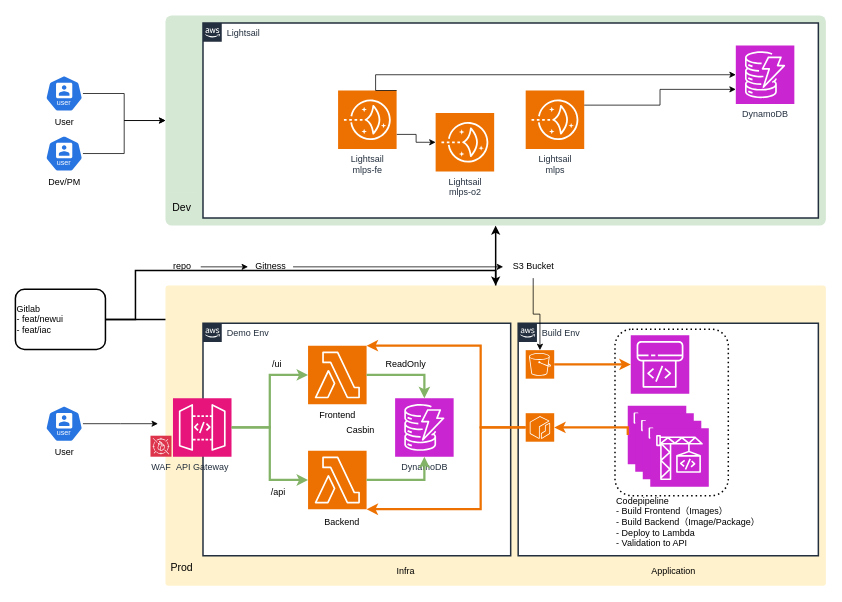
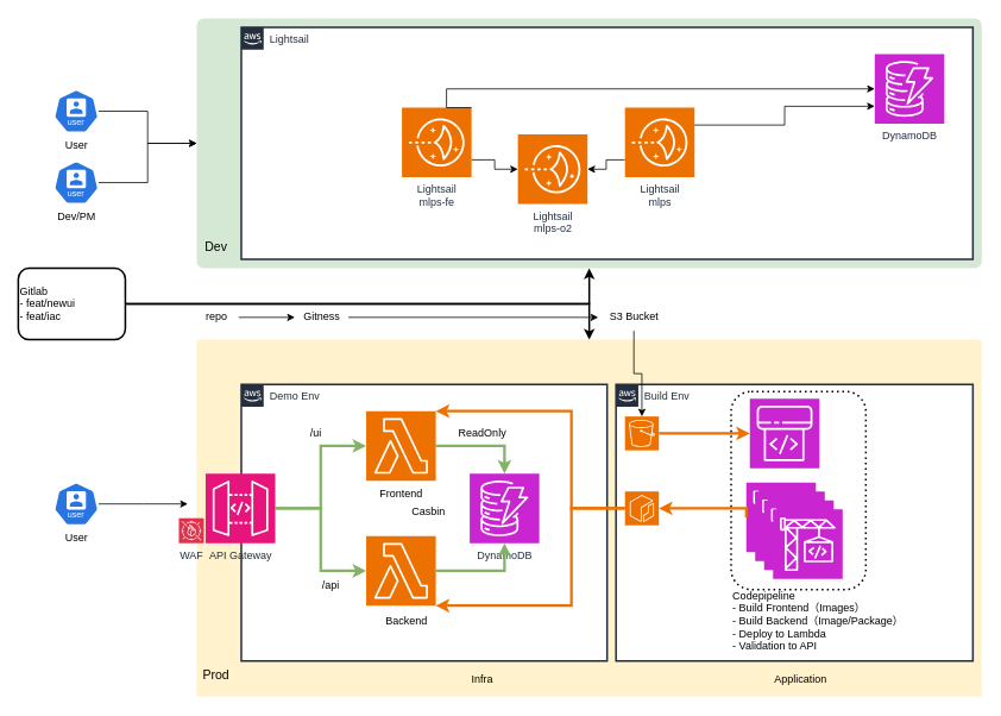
  <mxCell id="0" />
  <mxCell id="1" parent="0" />
  <mxCell id="2" style="edgeStyle=orthogonalEdgeStyle;rounded=0;orthogonalLoop=1;jettySize=auto;html=1;entryX=0.5;entryY=1;entryDx=0;entryDy=0;strokeWidth=2;" edge="1" parent="1" source="4" target="5"><mxGeometry relative="1" as="geometry" /></mxCell>
  <mxCell id="3" style="edgeStyle=orthogonalEdgeStyle;rounded=0;orthogonalLoop=1;jettySize=auto;html=1;entryX=0.5;entryY=0;entryDx=0;entryDy=0;strokeWidth=2;" edge="1" parent="1" source="4" target="6"><mxGeometry relative="1" as="geometry" /></mxCell>
- <mxCell id="4" value="&lt;div style=&quot;text-align: justify;&quot;&gt;&lt;span style=&quot;background-color: initial;&quot;&gt;Gitlab&lt;/span&gt;&lt;/div&gt;&lt;div style=&quot;text-align: justify;&quot;&gt;- feat/newui&lt;/div&gt;&lt;div style=&quot;text-align: justify;&quot;&gt;- feat/iac&lt;/div&gt;" style="rounded=1;whiteSpace=wrap;html=1;strokeWidth=2;align=left;" vertex="1" parent="1"><mxGeometry x="20" y="385" width="120" height="80" as="geometry" /></mxCell>
+ <mxCell id="4" value="&lt;div style=&quot;text-align: justify;&quot;&gt;&lt;span style=&quot;background-color: initial;&quot;&gt;Gitlab&lt;/span&gt;&lt;/div&gt;&lt;div style=&quot;text-align: justify;&quot;&gt;- feat/newui&lt;/div&gt;&lt;div style=&quot;text-align: justify;&quot;&gt;- feat/iac&lt;/div&gt;" style="rounded=1;whiteSpace=wrap;html=1;strokeWidth=2;align=left;" vertex="1" parent="1"><mxGeometry x="20" y="300" width="120" height="80" as="geometry" /></mxCell>
  <mxCell id="5" value="" style="rounded=1;whiteSpace=wrap;html=1;strokeWidth=2;arcSize=3;fillColor=#d5e8d4;strokeColor=none;" vertex="1" parent="1"><mxGeometry x="220" y="20" width="880" height="280" as="geometry" /></mxCell>
  <mxCell id="6" value="" style="rounded=1;whiteSpace=wrap;html=1;strokeWidth=2;arcSize=1;fillColor=#fff2cc;strokeColor=none;" vertex="1" parent="1"><mxGeometry x="220" y="380" width="880" height="400" as="geometry" /></mxCell>
  <mxCell id="7" value="&lt;font style=&quot;font-size: 14px;&quot;&gt;Prod&lt;/font&gt;" style="rounded=0;whiteSpace=wrap;html=1;strokeColor=none;fillColor=#fff2cc;" vertex="1" parent="1"><mxGeometry x="222" y="736" width="40" height="40" as="geometry" /></mxCell>
  <mxCell id="8" value="&lt;font style=&quot;font-size: 14px;&quot;&gt;Dev&lt;/font&gt;" style="rounded=0;whiteSpace=wrap;html=1;strokeColor=none;fillColor=#d5e8d4;" vertex="1" parent="1"><mxGeometry x="222" y="256" width="40" height="40" as="geometry" /></mxCell>
  <mxCell id="9" value="Demo Env" style="points=[[0,0],[0.25,0],[0.5,0],[0.75,0],[1,0],[1,0.25],[1,0.5],[1,0.75],[1,1],[0.75,1],[0.5,1],[0.25,1],[0,1],[0,0.75],[0,0.5],[0,0.25]];outlineConnect=0;gradientColor=none;html=1;whiteSpace=wrap;fontSize=12;fontStyle=0;container=1;pointerEvents=0;collapsible=0;recursiveResize=0;shape=mxgraph.aws4.group;grIcon=mxgraph.aws4.group_aws_cloud_alt;strokeColor=#232F3E;fillColor=default;verticalAlign=top;align=left;spacingLeft=30;fontColor=#232F3E;dashed=0;strokeWidth=2;" vertex="1" parent="1"><mxGeometry x="270" y="430" width="410" height="310" as="geometry" /></mxCell>
  <mxCell id="10" value="" style="sketch=0;points=[[0,0,0],[0.25,0,0],[0.5,0,0],[0.75,0,0],[1,0,0],[0,1,0],[0.25,1,0],[0.5,1,0],[0.75,1,0],[1,1,0],[0,0.25,0],[0,0.5,0],[0,0.75,0],[1,0.25,0],[1,0.5,0],[1,0.75,0]];outlineConnect=0;fontColor=#232F3E;fillColor=#ED7100;strokeColor=#ffffff;dashed=0;verticalLabelPosition=bottom;verticalAlign=top;align=center;html=1;fontSize=12;fontStyle=0;aspect=fixed;shape=mxgraph.aws4.resourceIcon;resIcon=mxgraph.aws4.lambda;" vertex="1" parent="9"><mxGeometry x="140" y="170" width="78" height="78" as="geometry" /></mxCell>
  <mxCell id="11" value="DynamoDB" style="sketch=0;points=[[0,0,0],[0.25,0,0],[0.5,0,0],[0.75,0,0],[1,0,0],[0,1,0],[0.25,1,0],[0.5,1,0],[0.75,1,0],[1,1,0],[0,0.25,0],[0,0.5,0],[0,0.75,0],[1,0.25,0],[1,0.5,0],[1,0.75,0]];outlineConnect=0;fontColor=#232F3E;fillColor=#C925D1;strokeColor=#ffffff;dashed=0;verticalLabelPosition=bottom;verticalAlign=top;align=center;html=1;fontSize=12;fontStyle=0;aspect=fixed;shape=mxgraph.aws4.resourceIcon;resIcon=mxgraph.aws4.dynamodb;" vertex="1" parent="9"><mxGeometry x="256" y="100" width="78" height="78" as="geometry" /></mxCell>
  <mxCell id="12" value="" style="sketch=0;points=[[0,0,0],[0.25,0,0],[0.5,0,0],[0.75,0,0],[1,0,0],[0,1,0],[0.25,1,0],[0.5,1,0],[0.75,1,0],[1,1,0],[0,0.25,0],[0,0.5,0],[0,0.75,0],[1,0.25,0],[1,0.5,0],[1,0.75,0]];outlineConnect=0;fontColor=#232F3E;fillColor=#ED7100;strokeColor=#ffffff;dashed=0;verticalLabelPosition=bottom;verticalAlign=top;align=center;html=1;fontSize=12;fontStyle=0;aspect=fixed;shape=mxgraph.aws4.resourceIcon;resIcon=mxgraph.aws4.lambda;" vertex="1" parent="9"><mxGeometry x="140" y="30" width="78" height="78" as="geometry" /></mxCell>
  <mxCell id="13" style="edgeStyle=orthogonalEdgeStyle;rounded=0;orthogonalLoop=1;jettySize=auto;html=1;entryX=0.5;entryY=0;entryDx=0;entryDy=0;entryPerimeter=0;fillColor=#d5e8d4;strokeColor=#82b366;strokeWidth=3;" edge="1" parent="9" source="12" target="11"><mxGeometry relative="1" as="geometry" /></mxCell>
  <mxCell id="14" style="edgeStyle=orthogonalEdgeStyle;rounded=0;orthogonalLoop=1;jettySize=auto;html=1;entryX=0.5;entryY=1;entryDx=0;entryDy=0;entryPerimeter=0;fillColor=#d5e8d4;strokeColor=#82b366;strokeWidth=3;" edge="1" parent="9" source="10" target="11"><mxGeometry relative="1" as="geometry" /></mxCell>
  <mxCell id="15" value="Frontend" style="text;html=1;align=center;verticalAlign=middle;resizable=0;points=[];autosize=1;strokeColor=none;fillColor=none;" vertex="1" parent="9"><mxGeometry x="144" y="108" width="70" height="30" as="geometry" /></mxCell>
- <mxCell id="16" value="/ui&amp;nbsp;" style="text;html=1;align=center;verticalAlign=middle;resizable=0;points=[];autosize=1;strokeColor=none;fillColor=none;" vertex="1" parent="9"><mxGeometry x="80" y="40" width="40" height="30" as="geometry" /></mxCell>
+ <mxCell id="16" value="/ui&amp;nbsp;" style="text;html=1;align=center;verticalAlign=middle;resizable=0;points=[];autosize=1;strokeColor=none;fillColor=none;" vertex="1" parent="9"><mxGeometry x="65" y="40" width="40" height="30" as="geometry" /></mxCell>
  <mxCell id="17" value="/api" style="text;html=1;align=center;verticalAlign=middle;resizable=0;points=[];autosize=1;strokeColor=none;fillColor=none;" vertex="1" parent="9"><mxGeometry x="80" y="210" width="40" height="30" as="geometry" /></mxCell>
  <mxCell id="18" value="Lightsail" style="points=[[0,0],[0.25,0],[0.5,0],[0.75,0],[1,0],[1,0.25],[1,0.5],[1,0.75],[1,1],[0.75,1],[0.5,1],[0.25,1],[0,1],[0,0.75],[0,0.5],[0,0.25]];outlineConnect=0;gradientColor=none;html=1;whiteSpace=wrap;fontSize=12;fontStyle=0;container=1;pointerEvents=0;collapsible=0;recursiveResize=0;shape=mxgraph.aws4.group;grIcon=mxgraph.aws4.group_aws_cloud_alt;strokeColor=#232F3E;fillColor=default;verticalAlign=top;align=left;spacingLeft=30;fontColor=#232F3E;dashed=0;strokeWidth=2;" vertex="1" parent="1"><mxGeometry x="270" y="30" width="820" height="260" as="geometry" /></mxCell>
+ <mxCell id="19" style="edgeStyle=orthogonalEdgeStyle;rounded=0;orthogonalLoop=1;jettySize=auto;html=1;exitX=0;exitY=0.75;exitDx=0;exitDy=0;exitPerimeter=0;" edge="1" parent="18" source="20" target="21"><mxGeometry relative="1" as="geometry" /></mxCell>
  <mxCell id="20" value="Lightsail&lt;div&gt;mlps&lt;/div&gt;" style="sketch=0;points=[[0,0,0],[0.25,0,0],[0.5,0,0],[0.75,0,0],[1,0,0],[0,1,0],[0.25,1,0],[0.5,1,0],[0.75,1,0],[1,1,0],[0,0.25,0],[0,0.5,0],[0,0.75,0],[1,0.25,0],[1,0.5,0],[1,0.75,0]];outlineConnect=0;fontColor=#232F3E;fillColor=#ED7100;strokeColor=#ffffff;dashed=0;verticalLabelPosition=bottom;verticalAlign=top;align=center;html=1;fontSize=12;fontStyle=0;aspect=fixed;shape=mxgraph.aws4.resourceIcon;resIcon=mxgraph.aws4.lightsail;" vertex="1" parent="18"><mxGeometry x="430" y="90" width="78" height="78" as="geometry" /></mxCell>
  <mxCell id="21" value="Lightsail&lt;div&gt;mlps-o2&lt;/div&gt;" style="sketch=0;points=[[0,0,0],[0.25,0,0],[0.5,0,0],[0.75,0,0],[1,0,0],[0,1,0],[0.25,1,0],[0.5,1,0],[0.75,1,0],[1,1,0],[0,0.25,0],[0,0.5,0],[0,0.75,0],[1,0.25,0],[1,0.5,0],[1,0.75,0]];outlineConnect=0;fontColor=#232F3E;fillColor=#ED7100;strokeColor=#ffffff;dashed=0;verticalLabelPosition=bottom;verticalAlign=top;align=center;html=1;fontSize=12;fontStyle=0;aspect=fixed;shape=mxgraph.aws4.resourceIcon;resIcon=mxgraph.aws4.lightsail;" vertex="1" parent="18"><mxGeometry x="310" y="120" width="78" height="78" as="geometry" /></mxCell>
  <mxCell id="22" style="edgeStyle=orthogonalEdgeStyle;rounded=0;orthogonalLoop=1;jettySize=auto;html=1;" edge="1" parent="1" source="23" target="5"><mxGeometry relative="1" as="geometry" /></mxCell>
  <mxCell id="23" value="User" style="aspect=fixed;sketch=0;html=1;dashed=0;whitespace=wrap;verticalLabelPosition=bottom;verticalAlign=top;fillColor=#2875E2;strokeColor=#ffffff;points=[[0.005,0.63,0],[0.1,0.2,0],[0.9,0.2,0],[0.5,0,0],[0.995,0.63,0],[0.72,0.99,0],[0.5,1,0],[0.28,0.99,0]];shape=mxgraph.kubernetes.icon2;kubernetesLabel=1;prIcon=user" vertex="1" parent="1"><mxGeometry x="60" y="100" width="50" height="48" as="geometry" /></mxCell>
  <mxCell id="24" style="edgeStyle=orthogonalEdgeStyle;rounded=0;orthogonalLoop=1;jettySize=auto;html=1;" edge="1" parent="1" source="25" target="5"><mxGeometry relative="1" as="geometry" /></mxCell>
  <mxCell id="25" value="Dev/PM" style="aspect=fixed;sketch=0;html=1;dashed=0;whitespace=wrap;verticalLabelPosition=bottom;verticalAlign=top;fillColor=#2875E2;strokeColor=#ffffff;points=[[0.005,0.63,0],[0.1,0.2,0],[0.9,0.2,0],[0.5,0,0],[0.995,0.63,0],[0.72,0.99,0],[0.5,1,0],[0.28,0.99,0]];shape=mxgraph.kubernetes.icon2;kubernetesLabel=1;prIcon=user" vertex="1" parent="1"><mxGeometry x="60" y="180" width="50" height="48" as="geometry" /></mxCell>
  <mxCell id="26" style="edgeStyle=orthogonalEdgeStyle;rounded=0;orthogonalLoop=1;jettySize=auto;html=1;" edge="1" parent="1" source="27"><mxGeometry relative="1" as="geometry"><mxPoint x="210" y="564" as="targetPoint" /></mxGeometry></mxCell>
  <mxCell id="27" value="User" style="aspect=fixed;sketch=0;html=1;dashed=0;whitespace=wrap;verticalLabelPosition=bottom;verticalAlign=top;fillColor=#2875E2;strokeColor=#ffffff;points=[[0.005,0.63,0],[0.1,0.2,0],[0.9,0.2,0],[0.5,0,0],[0.995,0.63,0],[0.72,0.99,0],[0.5,1,0],[0.28,0.99,0]];shape=mxgraph.kubernetes.icon2;kubernetesLabel=1;prIcon=user" vertex="1" parent="1"><mxGeometry x="60" y="540" width="50" height="48" as="geometry" /></mxCell>
  <mxCell id="28" value="DynamoDB" style="sketch=0;points=[[0,0,0],[0.25,0,0],[0.5,0,0],[0.75,0,0],[1,0,0],[0,1,0],[0.25,1,0],[0.5,1,0],[0.75,1,0],[1,1,0],[0,0.25,0],[0,0.5,0],[0,0.75,0],[1,0.25,0],[1,0.5,0],[1,0.75,0]];outlineConnect=0;fontColor=#232F3E;fillColor=#C925D1;strokeColor=#ffffff;dashed=0;verticalLabelPosition=bottom;verticalAlign=top;align=center;html=1;fontSize=12;fontStyle=0;aspect=fixed;shape=mxgraph.aws4.resourceIcon;resIcon=mxgraph.aws4.dynamodb;" vertex="1" parent="1"><mxGeometry x="980" y="60" width="78" height="78" as="geometry" /></mxCell>
  <mxCell id="29" style="edgeStyle=orthogonalEdgeStyle;rounded=0;orthogonalLoop=1;jettySize=auto;html=1;exitX=1;exitY=0.75;exitDx=0;exitDy=0;exitPerimeter=0;" edge="1" parent="1" source="30" target="21"><mxGeometry relative="1" as="geometry" /></mxCell>
  <mxCell id="30" value="Lightsail&lt;div&gt;mlps-fe&lt;/div&gt;" style="sketch=0;points=[[0,0,0],[0.25,0,0],[0.5,0,0],[0.75,0,0],[1,0,0],[0,1,0],[0.25,1,0],[0.5,1,0],[0.75,1,0],[1,1,0],[0,0.25,0],[0,0.5,0],[0,0.75,0],[1,0.25,0],[1,0.5,0],[1,0.75,0]];outlineConnect=0;fontColor=#232F3E;fillColor=#ED7100;strokeColor=#ffffff;dashed=0;verticalLabelPosition=bottom;verticalAlign=top;align=center;html=1;fontSize=12;fontStyle=0;aspect=fixed;shape=mxgraph.aws4.resourceIcon;resIcon=mxgraph.aws4.lightsail;" vertex="1" parent="1"><mxGeometry x="450" y="120" width="78" height="78" as="geometry" /></mxCell>
  <mxCell id="31" style="edgeStyle=orthogonalEdgeStyle;rounded=0;orthogonalLoop=1;jettySize=auto;html=1;exitX=1;exitY=0.25;exitDx=0;exitDy=0;exitPerimeter=0;entryX=0;entryY=0.75;entryDx=0;entryDy=0;entryPerimeter=0;" edge="1" parent="1" source="20" target="28"><mxGeometry relative="1" as="geometry" /></mxCell>
  <mxCell id="32" style="edgeStyle=orthogonalEdgeStyle;rounded=0;orthogonalLoop=1;jettySize=auto;html=1;exitX=1;exitY=0;exitDx=0;exitDy=0;exitPerimeter=0;entryX=0;entryY=0.5;entryDx=0;entryDy=0;entryPerimeter=0;" edge="1" parent="1" source="30" target="28"><mxGeometry relative="1" as="geometry"><Array as="points"><mxPoint x="500" y="120" /><mxPoint x="500" y="99" /></Array></mxGeometry></mxCell>
  <mxCell id="33" style="edgeStyle=orthogonalEdgeStyle;rounded=0;orthogonalLoop=1;jettySize=auto;html=1;fillColor=#d5e8d4;strokeColor=#82b366;strokeWidth=3;" edge="1" parent="1" source="34" target="10"><mxGeometry relative="1" as="geometry" /></mxCell>
  <mxCell id="34" value="API Gateway" style="sketch=0;points=[[0,0,0],[0.25,0,0],[0.5,0,0],[0.75,0,0],[1,0,0],[0,1,0],[0.25,1,0],[0.5,1,0],[0.75,1,0],[1,1,0],[0,0.25,0],[0,0.5,0],[0,0.75,0],[1,0.25,0],[1,0.5,0],[1,0.75,0]];outlineConnect=0;fontColor=#232F3E;fillColor=#E7157B;strokeColor=#ffffff;dashed=0;verticalLabelPosition=bottom;verticalAlign=top;align=center;html=1;fontSize=12;fontStyle=0;aspect=fixed;shape=mxgraph.aws4.resourceIcon;resIcon=mxgraph.aws4.api_gateway;" vertex="1" parent="1"><mxGeometry x="230" y="530" width="78" height="78" as="geometry" /></mxCell>
  <mxCell id="35" value="Build Env" style="points=[[0,0],[0.25,0],[0.5,0],[0.75,0],[1,0],[1,0.25],[1,0.5],[1,0.75],[1,1],[0.75,1],[0.5,1],[0.25,1],[0,1],[0,0.75],[0,0.5],[0,0.25]];outlineConnect=0;gradientColor=none;html=1;whiteSpace=wrap;fontSize=12;fontStyle=0;container=1;pointerEvents=0;collapsible=0;recursiveResize=0;shape=mxgraph.aws4.group;grIcon=mxgraph.aws4.group_aws_cloud_alt;strokeColor=#232F3E;fillColor=default;verticalAlign=top;align=left;spacingLeft=30;fontColor=#232F3E;dashed=0;strokeWidth=2;" vertex="1" parent="1"><mxGeometry x="690" y="430" width="400" height="310" as="geometry" /></mxCell>
  <mxCell id="36" value="" style="sketch=0;points=[[0,0,0],[0.25,0,0],[0.5,0,0],[0.75,0,0],[1,0,0],[0,1,0],[0.25,1,0],[0.5,1,0],[0.75,1,0],[1,1,0],[0,0.25,0],[0,0.5,0],[0,0.75,0],[1,0.25,0],[1,0.5,0],[1,0.75,0]];outlineConnect=0;fontColor=#232F3E;fillColor=#C925D1;strokeColor=#ffffff;dashed=0;verticalLabelPosition=bottom;verticalAlign=top;align=center;html=1;fontSize=12;fontStyle=0;aspect=fixed;shape=mxgraph.aws4.resourceIcon;resIcon=mxgraph.aws4.codebuild;" vertex="1" parent="35"><mxGeometry x="146" y="110" width="78" height="78" as="geometry" /></mxCell>
  <mxCell id="37" value="" style="sketch=0;points=[[0,0,0],[0.25,0,0],[0.5,0,0],[0.75,0,0],[1,0,0],[0,1,0],[0.25,1,0],[0.5,1,0],[0.75,1,0],[1,1,0],[0,0.25,0],[0,0.5,0],[0,0.75,0],[1,0.25,0],[1,0.5,0],[1,0.75,0]];outlineConnect=0;fontColor=#232F3E;fillColor=#C925D1;strokeColor=#ffffff;dashed=0;verticalLabelPosition=bottom;verticalAlign=top;align=center;html=1;fontSize=12;fontStyle=0;aspect=fixed;shape=mxgraph.aws4.resourceIcon;resIcon=mxgraph.aws4.codebuild;" vertex="1" parent="35"><mxGeometry x="156" y="120" width="78" height="78" as="geometry" /></mxCell>
  <mxCell id="38" value="" style="sketch=0;points=[[0,0,0],[0.25,0,0],[0.5,0,0],[0.75,0,0],[1,0,0],[0,1,0],[0.25,1,0],[0.5,1,0],[0.75,1,0],[1,1,0],[0,0.25,0],[0,0.5,0],[0,0.75,0],[1,0.25,0],[1,0.5,0],[1,0.75,0]];outlineConnect=0;fontColor=#232F3E;fillColor=#C925D1;strokeColor=#ffffff;dashed=0;verticalLabelPosition=bottom;verticalAlign=top;align=center;html=1;fontSize=12;fontStyle=0;aspect=fixed;shape=mxgraph.aws4.resourceIcon;resIcon=mxgraph.aws4.codebuild;" vertex="1" parent="35"><mxGeometry x="166" y="130" width="78" height="78" as="geometry" /></mxCell>
  <mxCell id="39" value="" style="sketch=0;points=[[0,0,0],[0.25,0,0],[0.5,0,0],[0.75,0,0],[1,0,0],[0,1,0],[0.25,1,0],[0.5,1,0],[0.75,1,0],[1,1,0],[0,0.25,0],[0,0.5,0],[0,0.75,0],[1,0.25,0],[1,0.5,0],[1,0.75,0]];outlineConnect=0;fontColor=#232F3E;fillColor=#C925D1;strokeColor=#ffffff;dashed=0;verticalLabelPosition=bottom;verticalAlign=top;align=center;html=1;fontSize=12;fontStyle=0;aspect=fixed;shape=mxgraph.aws4.resourceIcon;resIcon=mxgraph.aws4.codebuild;" vertex="1" parent="35"><mxGeometry x="176" y="140" width="78" height="78" as="geometry" /></mxCell>
  <mxCell id="40" style="edgeStyle=orthogonalEdgeStyle;rounded=0;orthogonalLoop=1;jettySize=auto;html=1;entryX=0;entryY=0.5;entryDx=0;entryDy=0;entryPerimeter=0;fillColor=#d5e8d4;strokeColor=#82b366;strokeWidth=3;" edge="1" parent="1" source="34" target="12"><mxGeometry relative="1" as="geometry" /></mxCell>
  <mxCell id="41" value="ReadOnly" style="text;html=1;align=center;verticalAlign=middle;resizable=0;points=[];autosize=1;strokeColor=none;fillColor=none;" vertex="1" parent="1"><mxGeometry x="500" y="470" width="80" height="30" as="geometry" /></mxCell>
  <mxCell id="42" value="WAF" style="sketch=0;points=[[0,0,0],[0.25,0,0],[0.5,0,0],[0.75,0,0],[1,0,0],[0,1,0],[0.25,1,0],[0.5,1,0],[0.75,1,0],[1,1,0],[0,0.25,0],[0,0.5,0],[0,0.75,0],[1,0.25,0],[1,0.5,0],[1,0.75,0]];outlineConnect=0;fontColor=#232F3E;fillColor=#DD344C;strokeColor=#ffffff;dashed=0;verticalLabelPosition=bottom;verticalAlign=top;align=center;html=1;fontSize=12;fontStyle=0;aspect=fixed;shape=mxgraph.aws4.resourceIcon;resIcon=mxgraph.aws4.waf;" vertex="1" parent="1"><mxGeometry x="200" y="580" width="28" height="28" as="geometry" /></mxCell>
  <mxCell id="43" value="" style="sketch=0;points=[[0,0,0],[0.25,0,0],[0.5,0,0],[0.75,0,0],[1,0,0],[0,1,0],[0.25,1,0],[0.5,1,0],[0.75,1,0],[1,1,0],[0,0.25,0],[0,0.5,0],[0,0.75,0],[1,0.25,0],[1,0.5,0],[1,0.75,0]];outlineConnect=0;fontColor=#232F3E;fillColor=#C925D1;strokeColor=#ffffff;dashed=0;verticalLabelPosition=bottom;verticalAlign=top;align=center;html=1;fontSize=12;fontStyle=0;aspect=fixed;shape=mxgraph.aws4.resourceIcon;resIcon=mxgraph.aws4.codepipeline;" vertex="1" parent="1"><mxGeometry x="840" y="446" width="78" height="78" as="geometry" /></mxCell>
  <mxCell id="44" value="" style="sketch=0;points=[[0,0,0],[0.25,0,0],[0.5,0,0],[0.75,0,0],[1,0,0],[0,1,0],[0.25,1,0],[0.5,1,0],[0.75,1,0],[1,1,0],[0,0.25,0],[0,0.5,0],[0,0.75,0],[1,0.25,0],[1,0.5,0],[1,0.75,0]];outlineConnect=0;fontColor=#232F3E;fillColor=#ED7100;strokeColor=#ffffff;dashed=0;verticalLabelPosition=bottom;verticalAlign=top;align=center;html=1;fontSize=12;fontStyle=0;aspect=fixed;shape=mxgraph.aws4.resourceIcon;resIcon=mxgraph.aws4.s3;" vertex="1" parent="1"><mxGeometry x="700" y="466" width="38" height="38" as="geometry" /></mxCell>
  <mxCell id="45" value="" style="sketch=0;points=[[0,0,0],[0.25,0,0],[0.5,0,0],[0.75,0,0],[1,0,0],[0,1,0],[0.25,1,0],[0.5,1,0],[0.75,1,0],[1,1,0],[0,0.25,0],[0,0.5,0],[0,0.75,0],[1,0.25,0],[1,0.5,0],[1,0.75,0]];outlineConnect=0;fontColor=#232F3E;fillColor=#ED7100;strokeColor=#ffffff;dashed=0;verticalLabelPosition=bottom;verticalAlign=top;align=center;html=1;fontSize=12;fontStyle=0;aspect=fixed;shape=mxgraph.aws4.resourceIcon;resIcon=mxgraph.aws4.ecr;" vertex="1" parent="1"><mxGeometry x="700" y="550" width="38" height="38" as="geometry" /></mxCell>
  <mxCell id="46" style="edgeStyle=orthogonalEdgeStyle;rounded=0;orthogonalLoop=1;jettySize=auto;html=1;entryX=1;entryY=0;entryDx=0;entryDy=0;entryPerimeter=0;strokeColor=#ED7100;strokeWidth=3;" edge="1" parent="1" source="45" target="12"><mxGeometry relative="1" as="geometry"><Array as="points"><mxPoint x="640" y="569" /><mxPoint x="640" y="460" /></Array></mxGeometry></mxCell>
  <mxCell id="47" style="edgeStyle=orthogonalEdgeStyle;rounded=0;orthogonalLoop=1;jettySize=auto;html=1;entryX=1;entryY=1;entryDx=0;entryDy=0;entryPerimeter=0;strokeColor=#ED7100;strokeWidth=3;" edge="1" parent="1" source="45" target="10"><mxGeometry relative="1" as="geometry"><Array as="points"><mxPoint x="640" y="569" /><mxPoint x="640" y="678" /></Array></mxGeometry></mxCell>
  <mxCell id="48" style="edgeStyle=orthogonalEdgeStyle;rounded=0;orthogonalLoop=1;jettySize=auto;html=1;exitX=0;exitY=0.5;exitDx=0;exitDy=0;exitPerimeter=0;strokeColor=#ED7100;strokeWidth=3;" edge="1" parent="1" source="36" target="45"><mxGeometry relative="1" as="geometry"><Array as="points"><mxPoint x="836" y="569" /></Array></mxGeometry></mxCell>
  <mxCell id="49" style="edgeStyle=orthogonalEdgeStyle;rounded=0;orthogonalLoop=1;jettySize=auto;html=1;entryX=0;entryY=0.5;entryDx=0;entryDy=0;entryPerimeter=0;strokeColor=#ED7100;strokeWidth=3;" edge="1" parent="1" source="44" target="43"><mxGeometry relative="1" as="geometry" /></mxCell>
  <mxCell id="50" value="" style="rounded=1;whiteSpace=wrap;html=1;dashed=1;dashPattern=1 2;strokeWidth=2;fillColor=none;" vertex="1" parent="1"><mxGeometry x="819" y="438" width="151" height="222" as="geometry" /></mxCell>
  <mxCell id="51" value="Codepipeline&lt;div&gt;- Build Frontend（Images）&lt;/div&gt;&lt;div&gt;- Build Backend（Image/Package）&lt;/div&gt;&lt;div&gt;- Deploy to Lambda&lt;/div&gt;&lt;div&gt;- Validation to API&lt;/div&gt;" style="text;html=1;align=left;verticalAlign=middle;resizable=0;points=[];autosize=1;strokeColor=none;fillColor=none;" vertex="1" parent="1"><mxGeometry x="819" y="650" width="210" height="90" as="geometry" /></mxCell>
  <mxCell id="52" value="Infra" style="text;html=1;align=center;verticalAlign=middle;resizable=0;points=[];autosize=1;strokeColor=none;fillColor=none;" vertex="1" parent="1"><mxGeometry x="515" y="746" width="50" height="30" as="geometry" /></mxCell>
  <mxCell id="53" value="&amp;nbsp;Application" style="text;html=1;align=center;verticalAlign=middle;resizable=0;points=[];autosize=1;strokeColor=none;fillColor=none;" vertex="1" parent="1"><mxGeometry x="849.5" y="746" width="90" height="30" as="geometry" /></mxCell>
  <mxCell id="54" value="Backend" style="text;html=1;align=center;verticalAlign=middle;resizable=0;points=[];autosize=1;strokeColor=none;fillColor=none;" vertex="1" parent="1"><mxGeometry x="420" y="680" width="70" height="30" as="geometry" /></mxCell>
  <mxCell id="55" value="Casbin" style="text;strokeColor=none;align=center;fillColor=none;html=1;verticalAlign=middle;whiteSpace=wrap;rounded=0;" vertex="1" parent="1"><mxGeometry x="450" y="558" width="60" height="30" as="geometry" /></mxCell>
  <mxCell id="56" style="edgeStyle=orthogonalEdgeStyle;rounded=0;orthogonalLoop=1;jettySize=auto;html=1;" edge="1" parent="1" source="57" target="60"><mxGeometry relative="1" as="geometry" /></mxCell>
  <mxCell id="57" value="Gitness" style="text;html=1;align=center;verticalAlign=middle;resizable=0;points=[];autosize=1;strokeColor=none;fillColor=none;" vertex="1" parent="1"><mxGeometry x="330" y="340" width="60" height="30" as="geometry" /></mxCell>
  <mxCell id="58" style="edgeStyle=orthogonalEdgeStyle;rounded=0;orthogonalLoop=1;jettySize=auto;html=1;" edge="1" parent="1" source="59" target="57"><mxGeometry relative="1" as="geometry" /></mxCell>
  <mxCell id="59" value="repo" style="text;html=1;align=center;verticalAlign=middle;resizable=0;points=[];autosize=1;strokeColor=none;fillColor=none;" vertex="1" parent="1"><mxGeometry x="217" y="340" width="50" height="30" as="geometry" /></mxCell>
  <mxCell id="60" value="S3 Bucket" style="text;html=1;align=center;verticalAlign=middle;resizable=0;points=[];autosize=1;strokeColor=none;fillColor=none;" vertex="1" parent="1"><mxGeometry x="670" y="340" width="80" height="30" as="geometry" /></mxCell>
  <mxCell id="61" style="edgeStyle=orthogonalEdgeStyle;rounded=0;orthogonalLoop=1;jettySize=auto;html=1;entryX=0.5;entryY=0;entryDx=0;entryDy=0;entryPerimeter=0;" edge="1" parent="1" source="60" target="44"><mxGeometry relative="1" as="geometry" /></mxCell>
